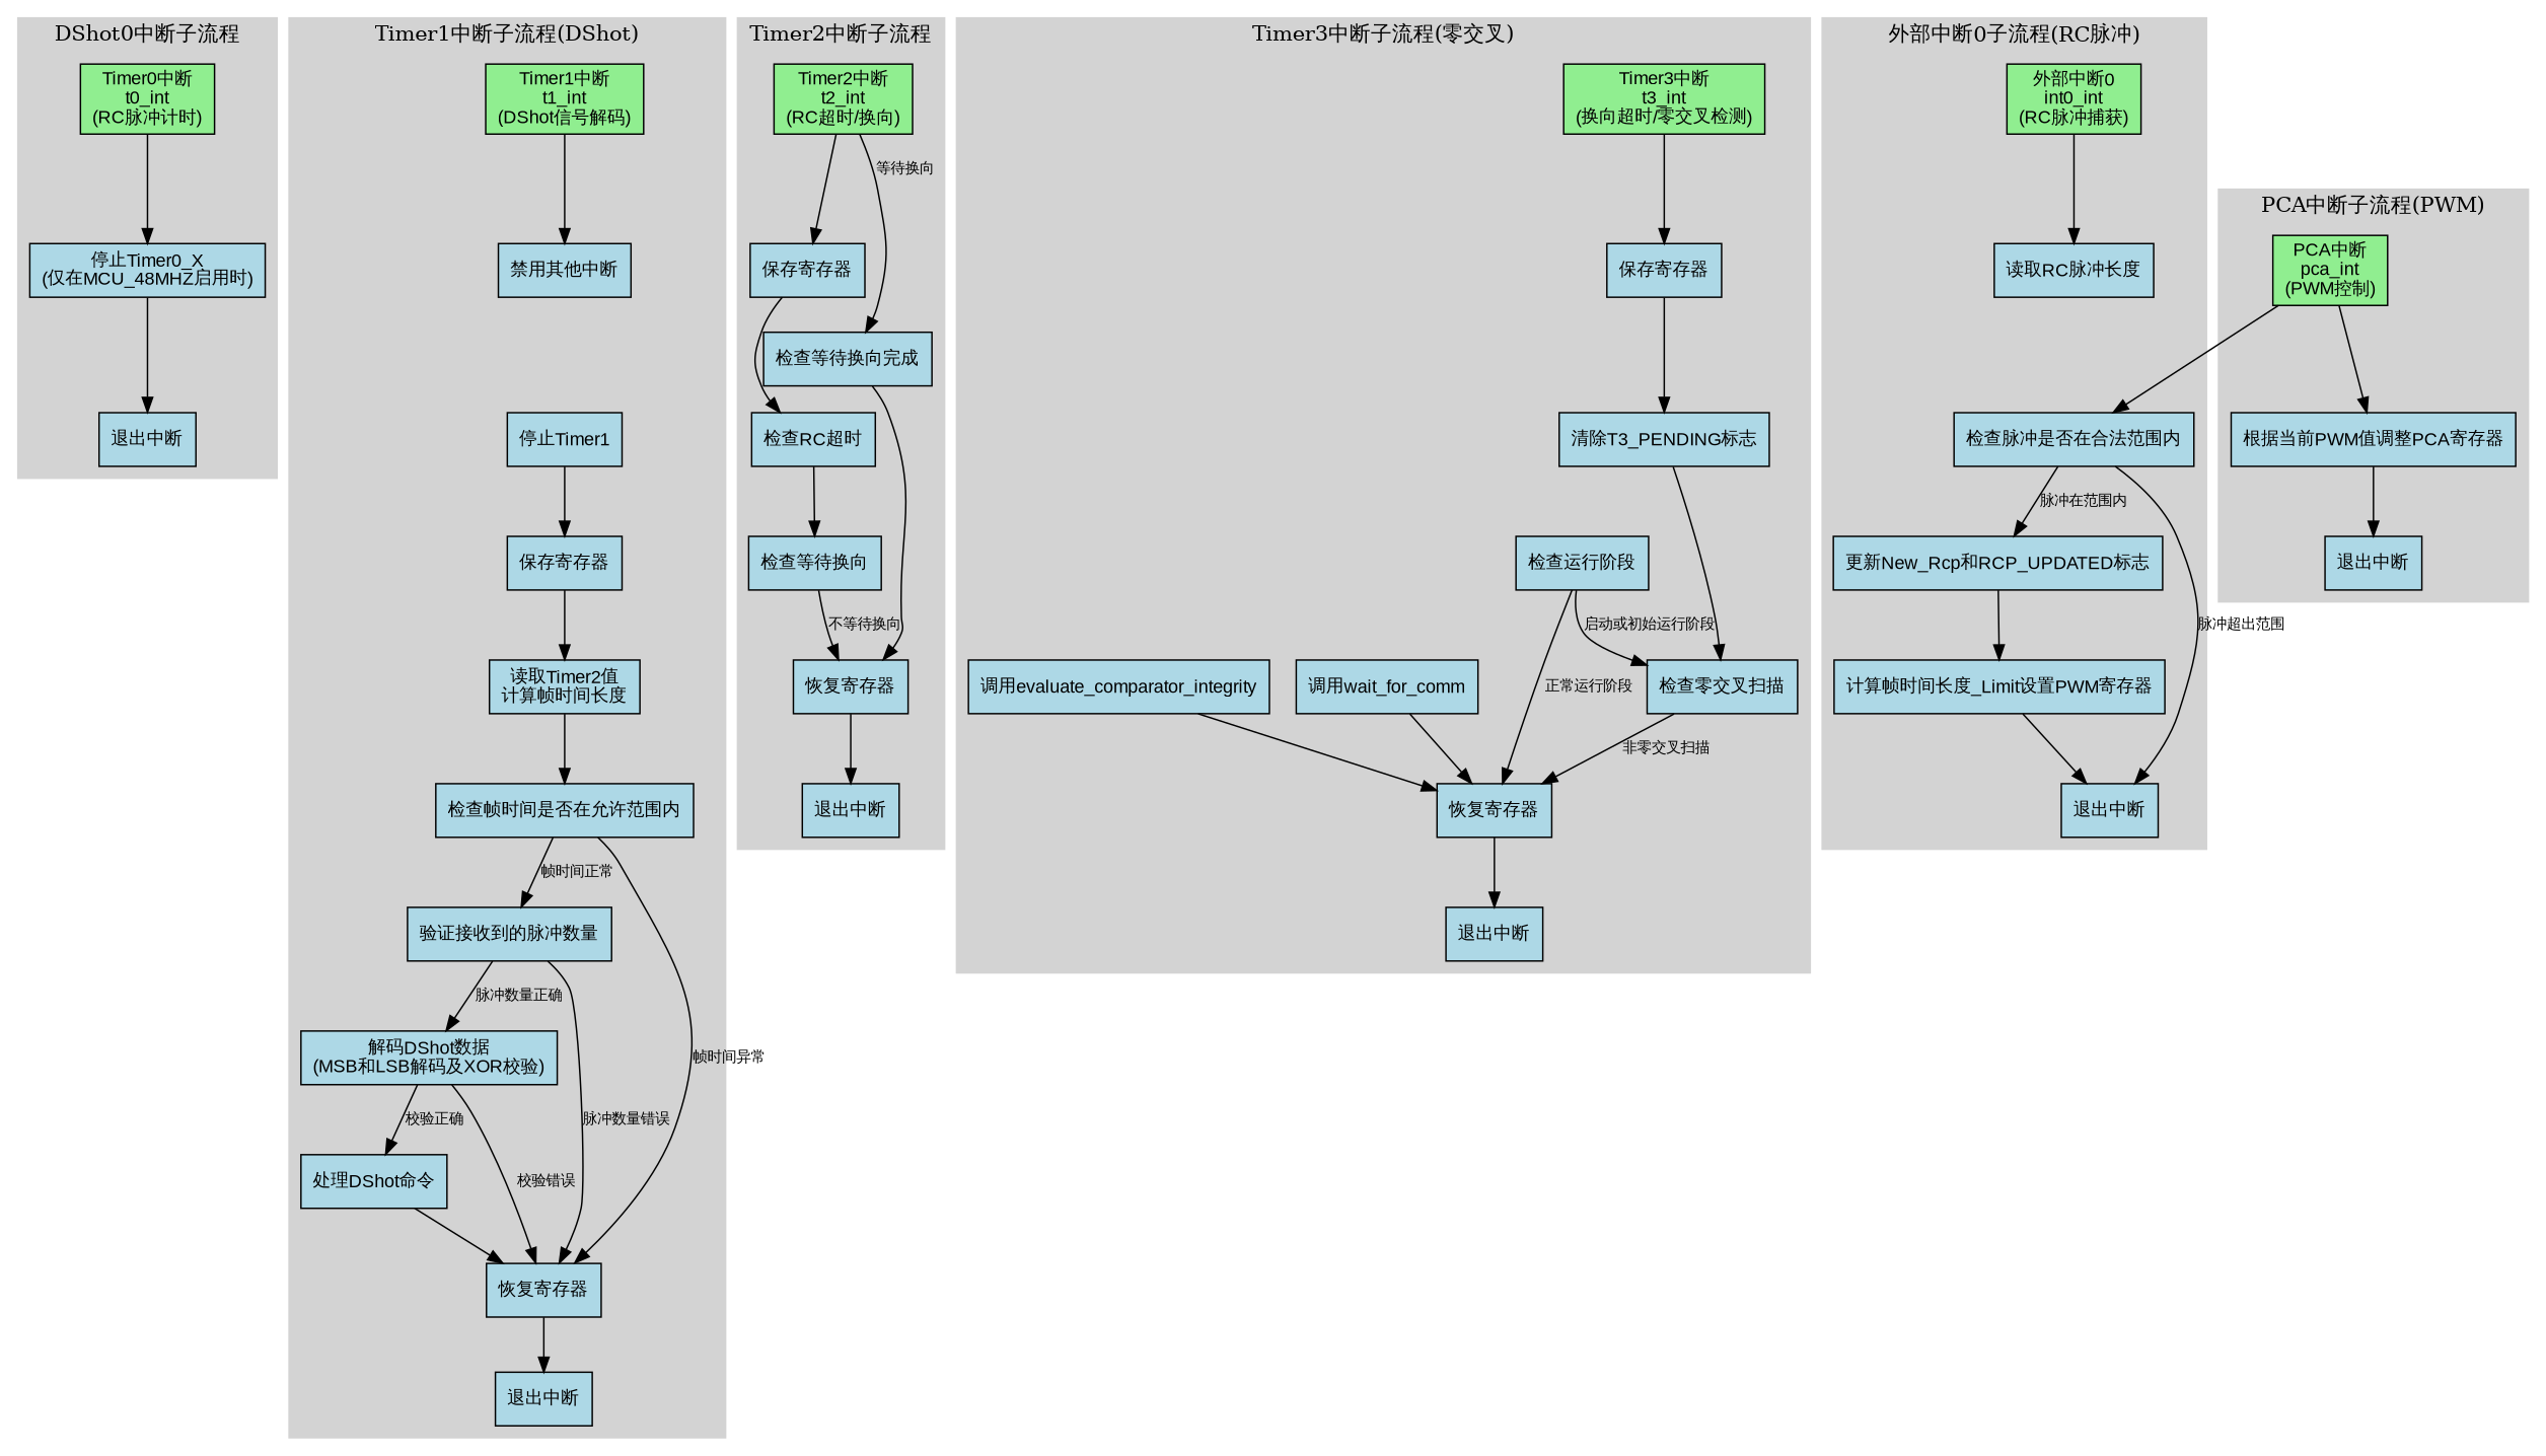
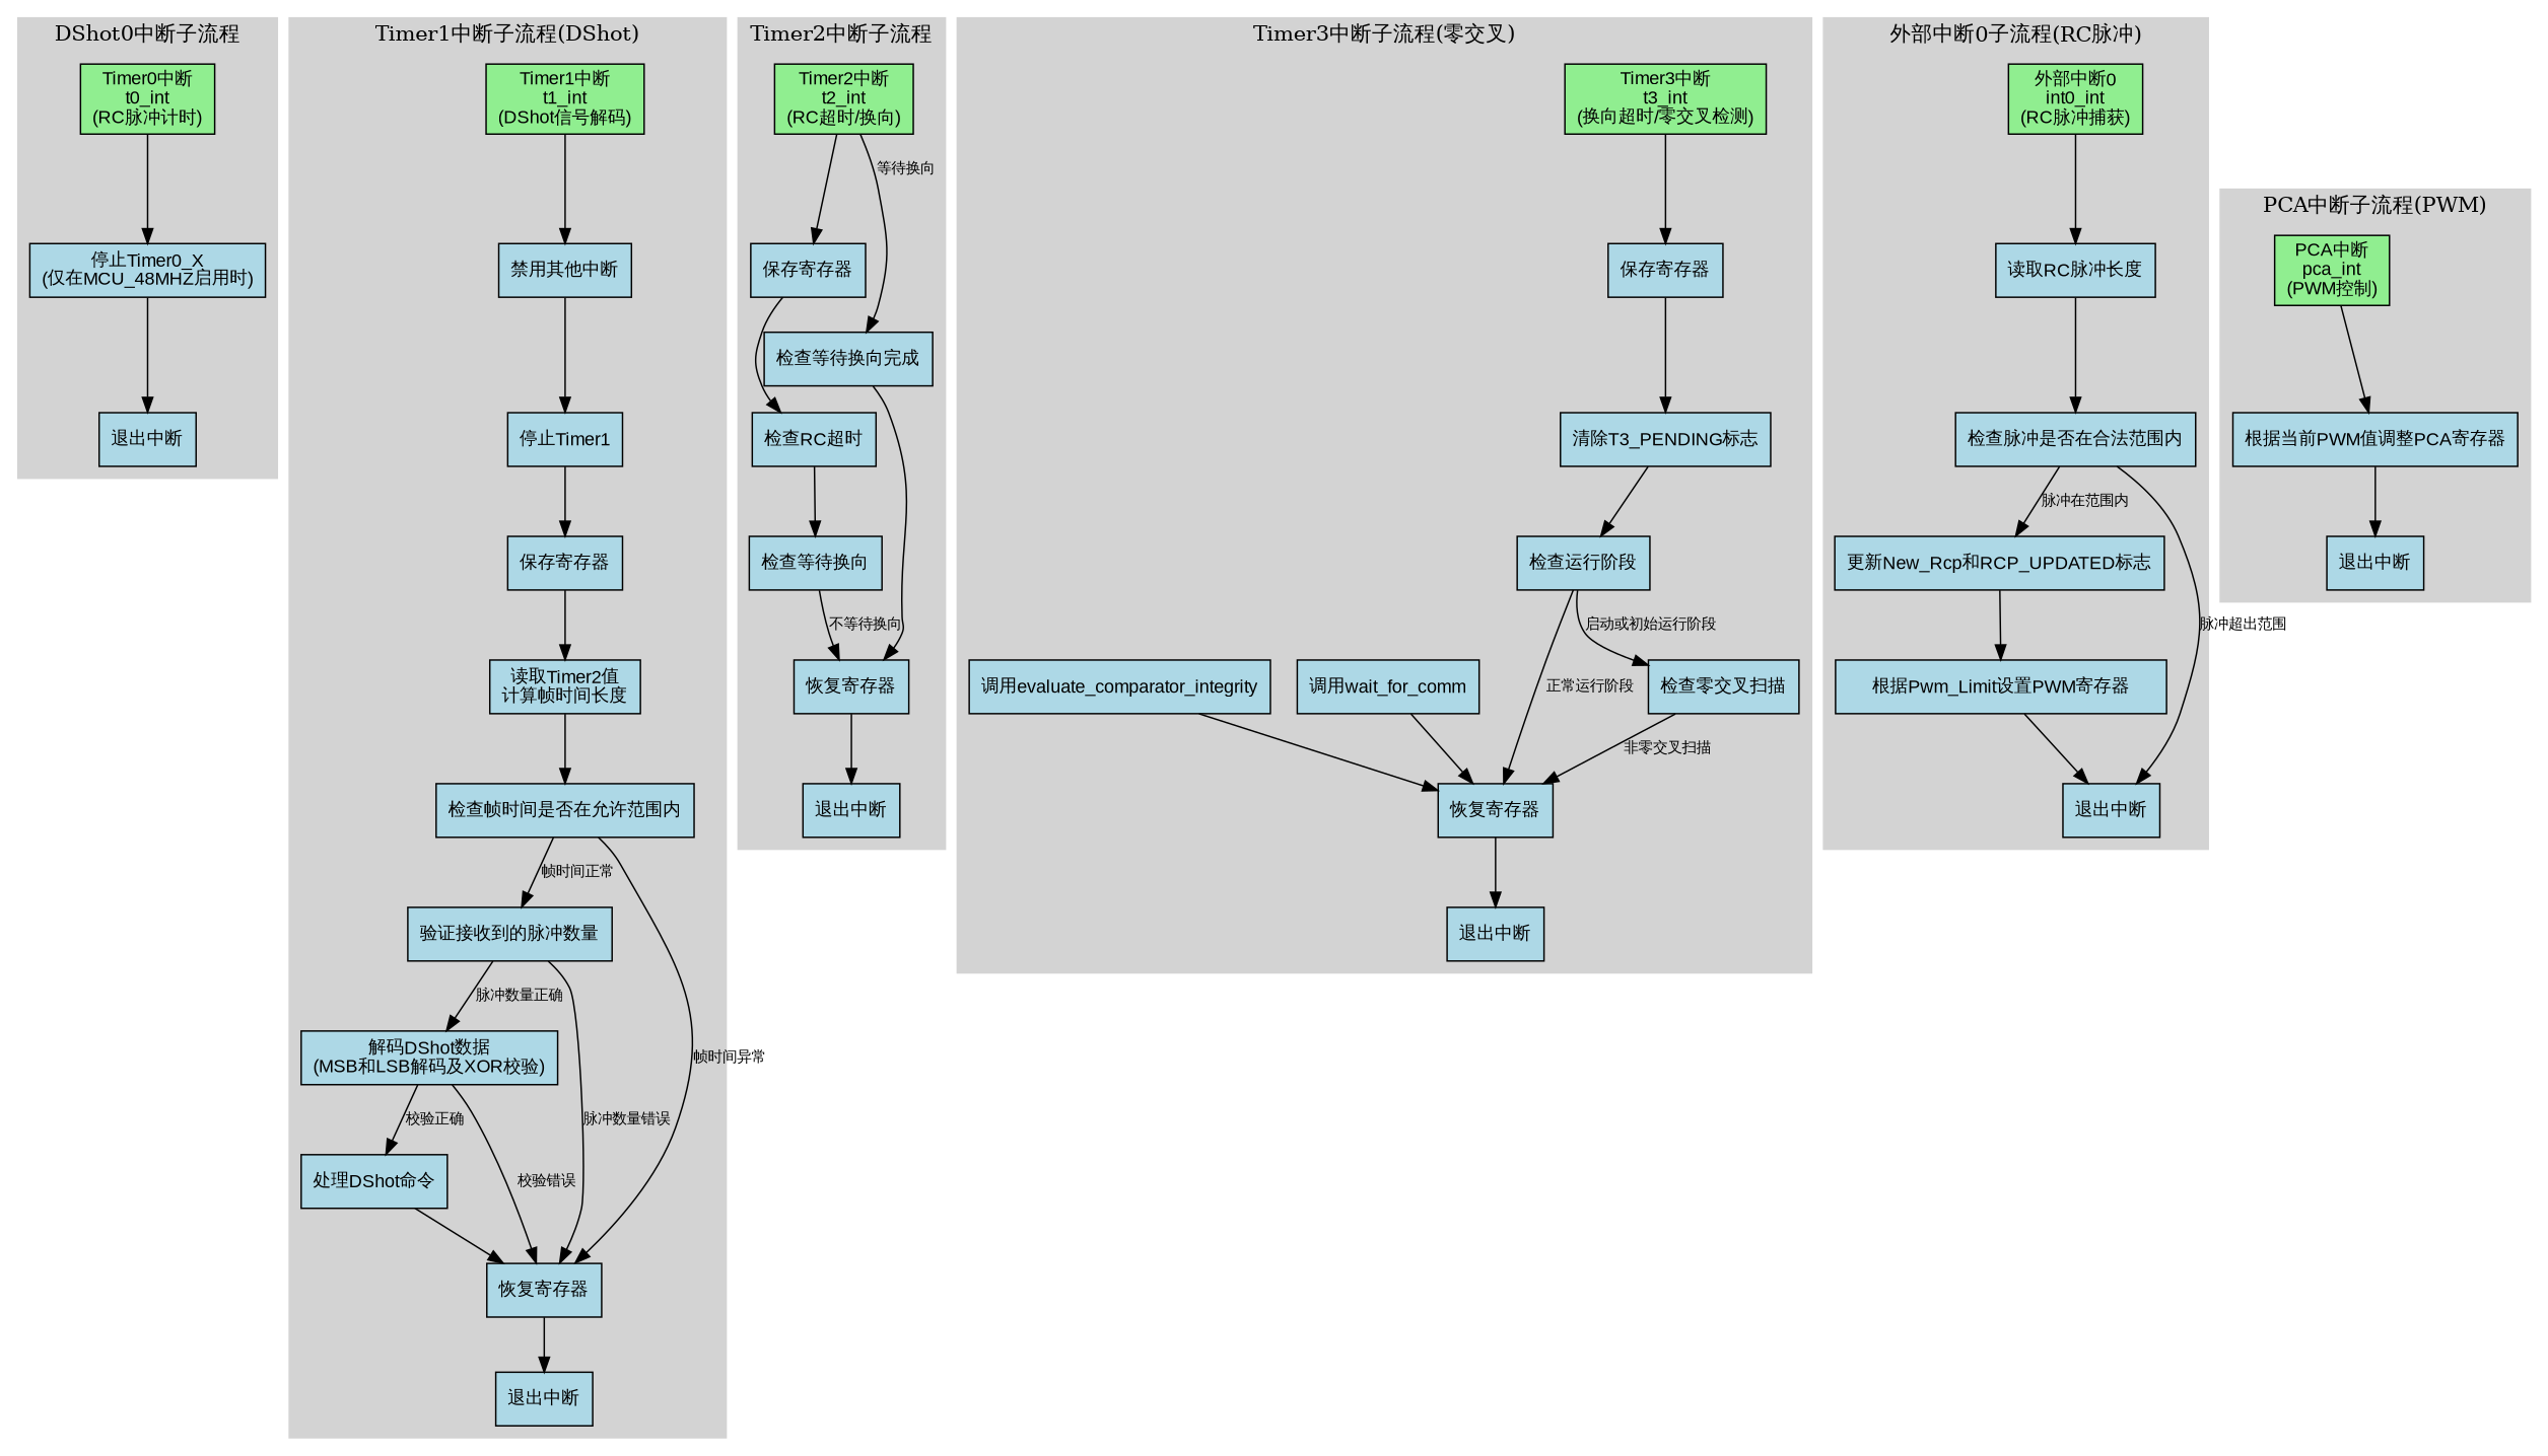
  digraph {
    rankdir=TB
    node [fillcolor=lightblue fontname=Arial fontsize=12 shape=box style=filled]
    edge [fontname=Arial fontsize=10]
    n1 [fillcolor=lightgreen label="Timer0中断\nt0_int\n(RC脉冲计时)"]
    n2 [label="停止Timer0_X\n(仅在MCU_48MHZ启用时)"]
    n3 [label="退出中断"]
    n4 [fillcolor=lightgreen label="Timer1中断\nt1_int\n(DShot信号解码)"]
    n5 [label="禁用其他中断"]
    n6 [label="停止Timer1"]
    n7 [label="保存寄存器"]
    n8 [label="读取Timer2值\n计算帧时间长度"]
    n9 [label="检查帧时间是否在允许范围内"]
    n10 [label="验证接收到的脉冲数量"]
    n11 [label="解码DShot数据\n(MSB和LSB解码及XOR校验)"]
    n12 [label="处理DShot命令"]
    n13 [label="恢复寄存器"]
    n14 [label="退出中断"]
    n15 [fillcolor=lightgreen label="Timer2中断\nt2_int\n(RC超时/换向)"]
    n16 [label="保存寄存器"]
    n17 [label="检查RC超时"]
    n18 [label="检查等待换向"]
    n19 [label="检查等待换向完成"]
    n20 [label="恢复寄存器"]
    n21 [label="退出中断"]
    n22 [fillcolor=lightgreen label="Timer3中断\nt3_int\n(换向超时/零交叉检测)"]
    n23 [label="保存寄存器"]
    n24 [label="清除T3_PENDING标志"]
    n25 [label="检查运行阶段"]
    n26 [label="检查零交叉扫描"]
    n27 [label="调用wait_for_comm"]
    n28 [label="调用evaluate_comparator_integrity"]
    n29 [label="恢复寄存器"]
    n30 [label="退出中断"]
    n31 [fillcolor=lightgreen label="外部中断0\nint0_int\n(RC脉冲捕获)"]
    n32 [label="读取RC脉冲长度"]
    n33 [label="检查脉冲是否在合法范围内"]
    n34 [label="更新New_Rcp和RCP_UPDATED标志"]
-   n35 [label="计算帧时间长度_Limit设置PWM寄存器"]
+   n35 [label="根据Pwm_Limit设置PWM寄存器"]
    n36 [label="退出中断"]
    n37 [fillcolor=lightgreen label="PCA中断\npca_int\n(PWM控制)"]
    n38 [label="根据当前PWM值调整PCA寄存器"]
    n39 [label="退出中断"]
    subgraph cluster_1 {
      color=lightgrey
      label="DShot0中断子流程"
      style=filled
      n1
      n2
      n3
    }
    subgraph cluster_2 {
      color=lightgrey
      label="Timer1中断子流程(DShot)"
      style=filled
      n4
      n5
      n6
      n7
      n8
      n9
      n10
      n11
      n12
      n13
      n14
    }
    subgraph cluster_3 {
      color=lightgrey
      label="Timer2中断子流程"
      style=filled
      n15
      n16
      n17
      n18
      n19
      n20
      n21
    }
    subgraph cluster_4 {
      color=lightgrey
      label="Timer3中断子流程(零交叉)"
      style=filled
      n22
      n23
      n24
      n25
      n26
      n27
      n28
      n29
      n30
    }
    subgraph cluster_5 {
      color=lightgrey
      label="外部中断0子流程(RC脉冲)"
      style=filled
      n31
      n32
      n33
      n34
      n35
      n36
    }
    subgraph cluster_6 {
      color=lightgrey
      label="PCA中断子流程(PWM)"
      style=filled
      n37
      n38
      n39
    }
    n1 -> n2
    n2 -> n3
    n4 -> n5
+   n5 -> n6
    n6 -> n7
    n7 -> n8
    n8 -> n9
    n9 -> n10 [label="帧时间正常"]
    n9 -> n13 [label="帧时间异常"]
    n10 -> n11 [label="脉冲数量正确"]
    n10 -> n13 [label="脉冲数量错误"]
    n11 -> n12 [label="校验正确"]
    n11 -> n13 [label="校验错误"]
    n12 -> n13
    n13 -> n14
    n15 -> n16
    n15 -> n19 [label="等待换向"]
    n16 -> n17
    n17 -> n18
    n18 -> n20 [label="不等待换向"]
    n19 -> n20
    n20 -> n21
    n22 -> n23
    n23 -> n24
-   n24 -> n26
+   n24 -> n25
    n25 -> n26 [label="启动或初始运行阶段"]
    n25 -> n29 [label="正常运行阶段"]
    n26 -> n29 [label="非零交叉扫描"]
    n27 -> n29
    n28 -> n29
    n29 -> n30
    n31 -> n32
-   n37 -> n33
+   n32 -> n33
    n33 -> n34 [label="脉冲在范围内"]
    n33 -> n36 [label="脉冲超出范围"]
    n34 -> n35
    n35 -> n36
    n37 -> n38
    n38 -> n39
  }
